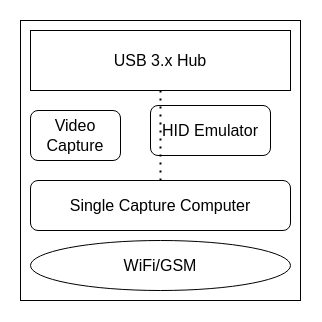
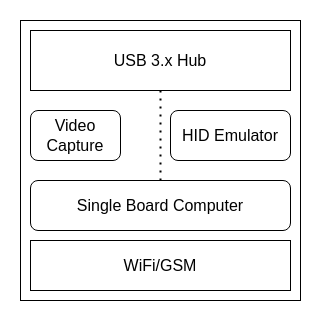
  <mxCell id="0" />
  <mxCell id="1" parent="0" />
  <mxCell id="2" value="" style="whiteSpace=wrap;html=1;aspect=fixed;" vertex="1" parent="1"><mxGeometry x="20" y="20" width="280" height="280" as="geometry" /></mxCell>
- <mxCell id="3" value="&lt;font style=&quot;font-size: 16px&quot;&gt;HID Emulator&lt;/font&gt;" style="rounded=1;whiteSpace=wrap;html=1;" vertex="1" parent="1"><mxGeometry x="150" y="105" width="120" height="50" as="geometry" /></mxCell>
- <mxCell id="4" value="&lt;font style=&quot;font-size: 16px&quot;&gt;Single Capture Computer&lt;/font&gt;" style="rounded=1;whiteSpace=wrap;html=1;" vertex="1" parent="1"><mxGeometry x="30" y="180" width="260" height="50" as="geometry" /></mxCell>
+ <mxCell id="3" value="&lt;font style=&quot;font-size: 16px&quot;&gt;HID Emulator&lt;/font&gt;" style="rounded=1;whiteSpace=wrap;html=1;" vertex="1" parent="1"><mxGeometry x="170" y="110" width="120" height="50" as="geometry" /></mxCell>
+ <mxCell id="4" value="&lt;font style=&quot;font-size: 16px&quot;&gt;Single Board Computer&lt;/font&gt;" style="rounded=1;whiteSpace=wrap;html=1;" vertex="1" parent="1"><mxGeometry x="30" y="180" width="260" height="50" as="geometry" /></mxCell>
  <mxCell id="5" value="&lt;font style=&quot;font-size: 16px&quot;&gt;Video Capture&lt;/font&gt;" style="rounded=1;whiteSpace=wrap;html=1;" vertex="1" parent="1"><mxGeometry x="30" y="110" width="90" height="50" as="geometry" /></mxCell>
  <mxCell id="6" value="" style="endArrow=none;dashed=1;html=1;dashPattern=1 3;strokeWidth=2;exitX=0.5;exitY=0;exitDx=0;exitDy=0;entryX=0.5;entryY=1;entryDx=0;entryDy=0;" edge="1" parent="1" source="4"><mxGeometry width="50" height="50" relative="1" as="geometry"><mxPoint x="130" y="130" as="sourcePoint" /><mxPoint x="160" y="90" as="targetPoint" /></mxGeometry></mxCell>
  <mxCell id="7" value="&lt;font style=&quot;font-size: 16px&quot;&gt;USB 3.x Hub&lt;/font&gt;" style="rounded=0;whiteSpace=wrap;html=1;" vertex="1" parent="1"><mxGeometry x="30" y="30" width="260" height="60" as="geometry" /></mxCell>
- <mxCell id="8" value="&lt;font style=&quot;font-size: 16px&quot;&gt;WiFi/GSM&lt;/font&gt;" style="ellipse;whiteSpace=wrap;html=1;" vertex="1" parent="1"><mxGeometry x="30" y="240" width="260" height="50" as="geometry" /></mxCell>
+ <mxCell id="8" value="&lt;font style=&quot;font-size: 16px&quot;&gt;WiFi/GSM&lt;/font&gt;" style="rounded=0;whiteSpace=wrap;html=1;" vertex="1" parent="1"><mxGeometry x="30" y="240" width="260" height="50" as="geometry" /></mxCell>
